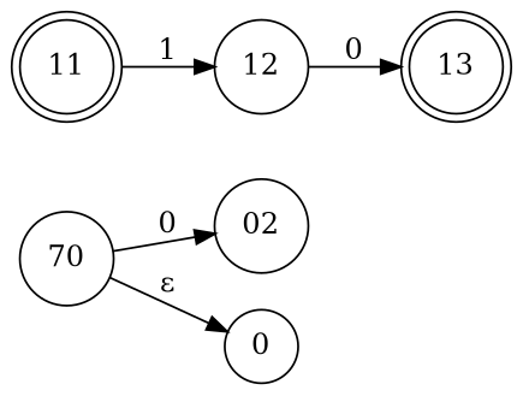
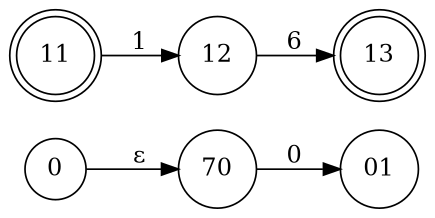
  digraph {
    rankdir=LR
    node [shape=circle]
    n1 [label=70]
-   01 [label=02]
+   01
    13 [shape=doublecircle]
    0
    11 [shape=doublecircle]
    12
    n1 -> 01 [label=0]
-   n1 -> 0 [label="ε"]
+   0 -> n1 [label="ε"]
    11 -> 12 [label=1]
-   12 -> 13 [label=0]
+   12 -> 13 [label=6]
  }
